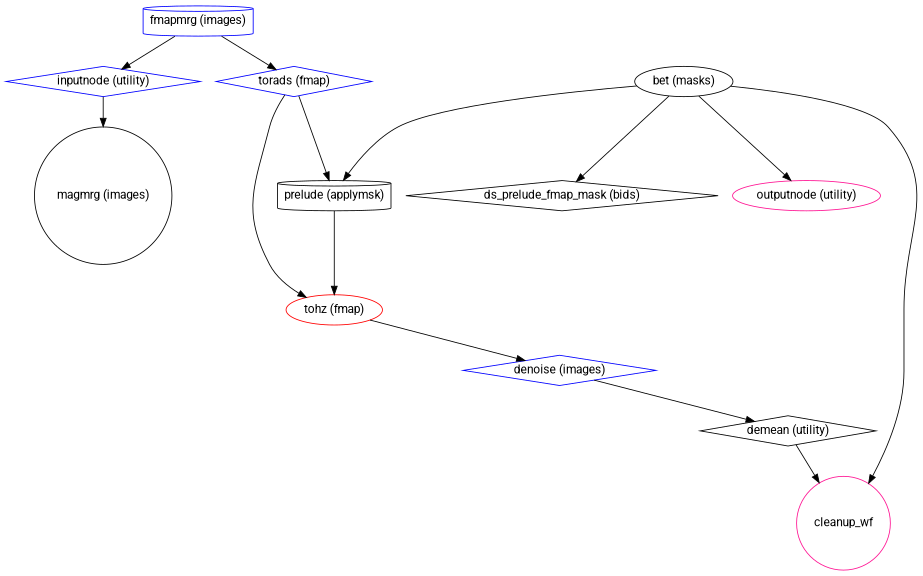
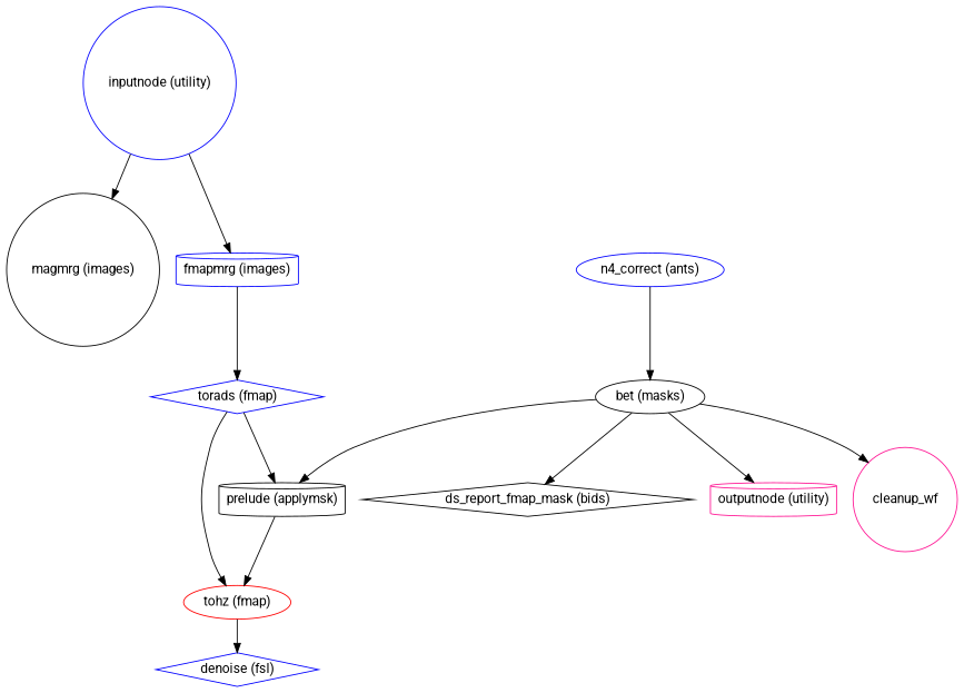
  strict digraph {
    fontname=Roboto
    node [color=blue fontname=Roboto shape=diamond]
    edge [fontname=Roboto]
-   "inputnode (utility)"
+   "inputnode (utility)" [shape=circle]
    "magmrg (images)" [color=black shape=circle]
    "fmapmrg (images)" [shape=cylinder]
    "torads (fmap)"
-   "ds_report_fmap_mask (bids)" [color=black label="ds_prelude_fmap_mask (bids)"]
+   "ds_report_fmap_mask (bids)" [color=black]
+   "n4_correct (ants)" [shape=ellipse]
    "bet (masks)" [color=black shape=ellipse]
    n8 [color=black label="prelude (applymsk)" shape=cylinder]
    "tohz (fmap)" [color=red shape=ellipse]
-   "outputnode (utility)" [color=deeppink shape=ellipse]
+   "outputnode (utility)" [color=deeppink shape=cylinder]
    cleanup_wf [color=deeppink shape=circle]
-   "denoise (fsl)" [label="denoise (images)"]
-   "demean (utility)" [color=black]
+   "denoise (fsl)"
    "inputnode (utility)" -> "magmrg (images)"
-   "fmapmrg (images)" -> "inputnode (utility)"
+   "inputnode (utility)" -> "fmapmrg (images)"
    "fmapmrg (images)" -> "torads (fmap)"
    "torads (fmap)" -> n8
    "torads (fmap)" -> "tohz (fmap)"
+   "n4_correct (ants)" -> "bet (masks)"
    "bet (masks)" -> "ds_report_fmap_mask (bids)"
    "bet (masks)" -> n8
    "bet (masks)" -> "outputnode (utility)"
    "bet (masks)" -> cleanup_wf
    n8 -> "tohz (fmap)"
    "tohz (fmap)" -> "denoise (fsl)"
-   "denoise (fsl)" -> "demean (utility)"
-   "demean (utility)" -> cleanup_wf
  }
